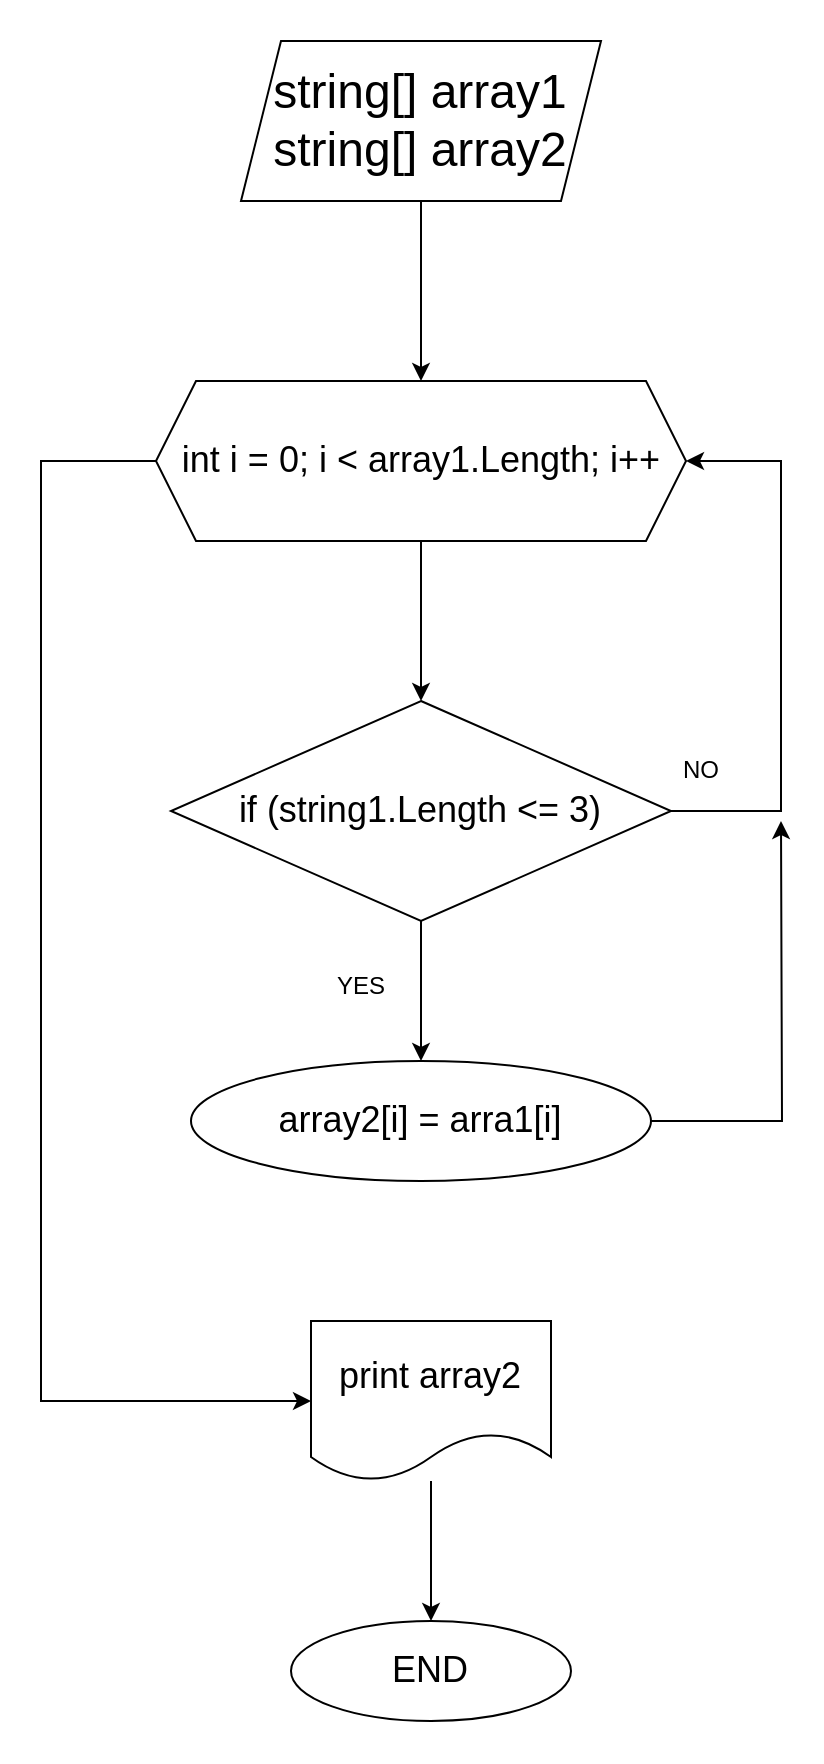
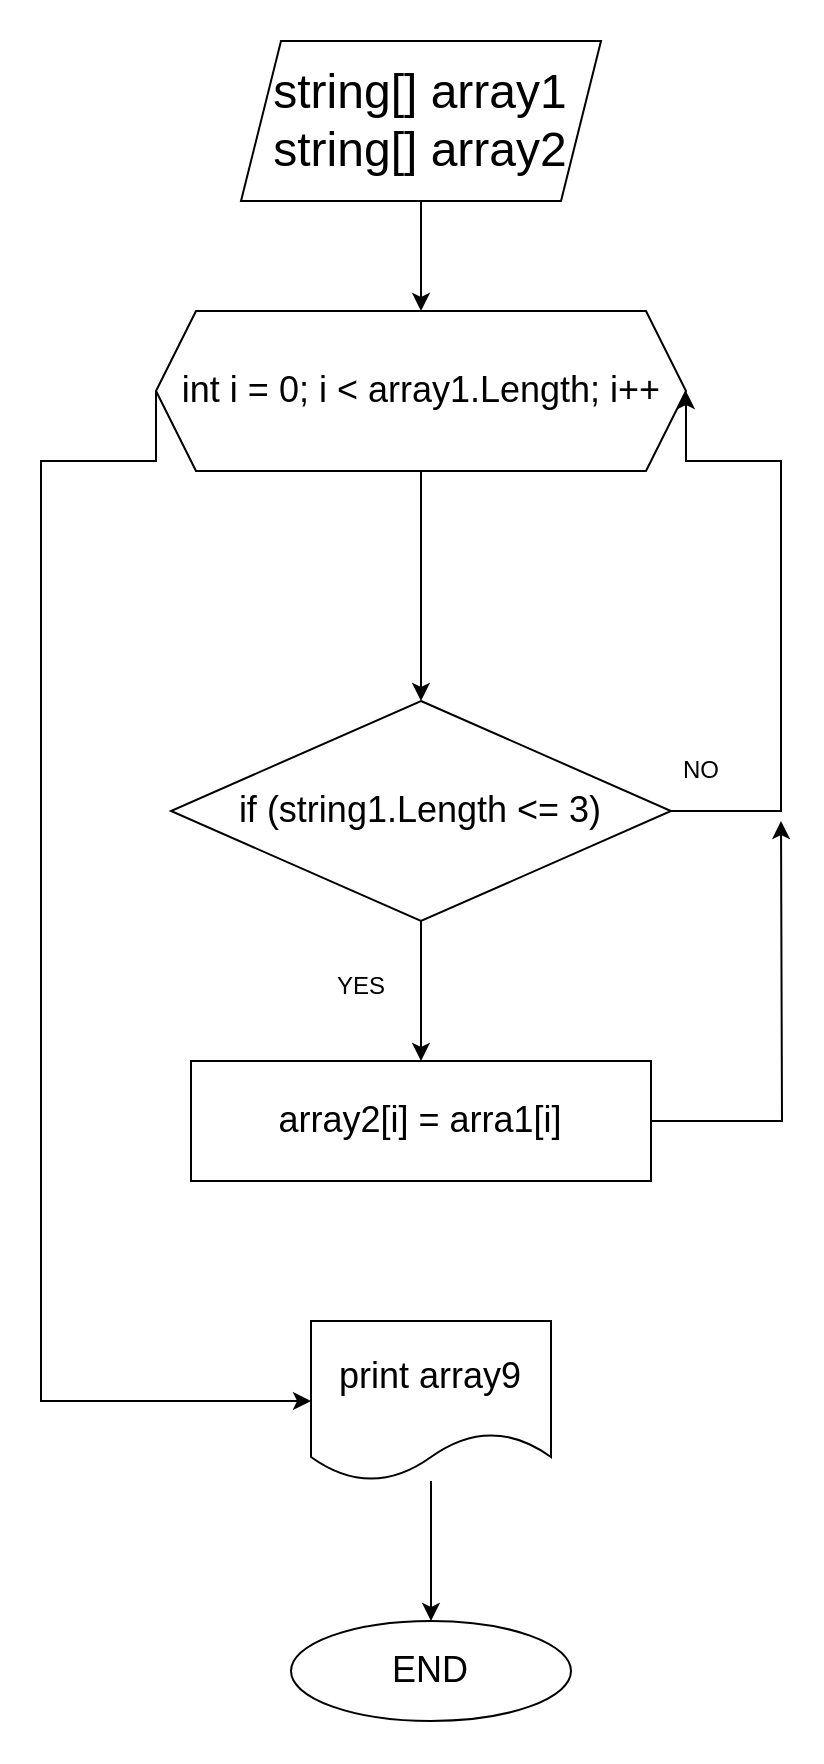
  <mxCell id="0" />
  <mxCell id="1" parent="0" />
  <mxCell id="2" style="edgeStyle=orthogonalEdgeStyle;rounded=0;orthogonalLoop=1;jettySize=auto;html=1;exitX=0.5;exitY=1;exitDx=0;exitDy=0;entryX=0.5;entryY=0;entryDx=0;entryDy=0;" edge="1" parent="1" source="3" target="6"><mxGeometry relative="1" as="geometry" /></mxCell>
  <mxCell id="3" value="&lt;font style=&quot;font-size: 24px;&quot;&gt;string[] array1&lt;br&gt;string[] array2&lt;/font&gt;" style="shape=parallelogram;perimeter=parallelogramPerimeter;whiteSpace=wrap;html=1;fixedSize=1;" vertex="1" parent="1"><mxGeometry x="120" y="20" width="180" height="80" as="geometry" /></mxCell>
  <mxCell id="4" style="edgeStyle=orthogonalEdgeStyle;rounded=0;orthogonalLoop=1;jettySize=auto;html=1;exitX=0.5;exitY=1;exitDx=0;exitDy=0;entryX=0.5;entryY=0;entryDx=0;entryDy=0;" edge="1" parent="1" source="6" target="9"><mxGeometry relative="1" as="geometry" /></mxCell>
  <mxCell id="5" style="edgeStyle=orthogonalEdgeStyle;rounded=0;orthogonalLoop=1;jettySize=auto;html=1;exitX=0;exitY=0.5;exitDx=0;exitDy=0;entryX=0;entryY=0.5;entryDx=0;entryDy=0;" edge="1" parent="1" source="6" target="15"><mxGeometry relative="1" as="geometry"><Array as="points"><mxPoint x="20" y="230" /><mxPoint x="20" y="700" /></Array></mxGeometry></mxCell>
- <mxCell id="6" value="&lt;font style=&quot;font-size: 18px;&quot;&gt;int i = 0; i &amp;lt; array1.Length; i++&lt;/font&gt;" style="shape=hexagon;perimeter=hexagonPerimeter2;whiteSpace=wrap;html=1;fixedSize=1;" vertex="1" parent="1"><mxGeometry x="77.5" y="190" width="265" height="80" as="geometry" /></mxCell>
+ <mxCell id="6" value="&lt;font style=&quot;font-size: 18px;&quot;&gt;int i = 0; i &amp;lt; array1.Length; i++&lt;/font&gt;" style="shape=hexagon;perimeter=hexagonPerimeter2;whiteSpace=wrap;html=1;fixedSize=1;" vertex="1" parent="1"><mxGeometry x="77.5" y="155" width="265" height="80" as="geometry" /></mxCell>
  <mxCell id="7" style="edgeStyle=orthogonalEdgeStyle;rounded=0;orthogonalLoop=1;jettySize=auto;html=1;exitX=1;exitY=0.5;exitDx=0;exitDy=0;entryX=1;entryY=0.5;entryDx=0;entryDy=0;" edge="1" parent="1" source="9" target="6"><mxGeometry relative="1" as="geometry"><Array as="points"><mxPoint x="390" y="405" /><mxPoint x="390" y="230" /></Array></mxGeometry></mxCell>
  <mxCell id="8" style="edgeStyle=orthogonalEdgeStyle;rounded=0;orthogonalLoop=1;jettySize=auto;html=1;exitX=0.5;exitY=1;exitDx=0;exitDy=0;entryX=0.5;entryY=0;entryDx=0;entryDy=0;" edge="1" parent="1" source="9" target="12"><mxGeometry relative="1" as="geometry" /></mxCell>
  <mxCell id="9" value="&lt;font style=&quot;font-size: 18px;&quot;&gt;if (string1.Length &amp;lt;= 3)&lt;/font&gt;" style="rhombus;whiteSpace=wrap;html=1;" vertex="1" parent="1"><mxGeometry x="85" y="350" width="250" height="110" as="geometry" /></mxCell>
  <mxCell id="10" value="NO" style="text;html=1;align=center;verticalAlign=middle;resizable=0;points=[];autosize=1;strokeColor=none;fillColor=none;" vertex="1" parent="1"><mxGeometry x="330" y="370" width="40" height="30" as="geometry" /></mxCell>
  <mxCell id="11" style="edgeStyle=orthogonalEdgeStyle;rounded=0;orthogonalLoop=1;jettySize=auto;html=1;" edge="1" parent="1" source="12"><mxGeometry relative="1" as="geometry"><mxPoint x="390" y="410" as="targetPoint" /></mxGeometry></mxCell>
- <mxCell id="12" value="&lt;font style=&quot;font-size: 18px;&quot;&gt;array2[i] = arra1[i]&lt;/font&gt;" style="ellipse;whiteSpace=wrap;html=1;" vertex="1" parent="1"><mxGeometry x="95" y="530" width="230" height="60" as="geometry" /></mxCell>
+ <mxCell id="12" value="&lt;font style=&quot;font-size: 18px;&quot;&gt;array2[i] = arra1[i]&lt;/font&gt;" style="rounded=0;whiteSpace=wrap;html=1;" vertex="1" parent="1"><mxGeometry x="95" y="530" width="230" height="60" as="geometry" /></mxCell>
  <mxCell id="13" value="YES" style="text;html=1;align=center;verticalAlign=middle;resizable=0;points=[];autosize=1;strokeColor=none;fillColor=none;" vertex="1" parent="1"><mxGeometry x="155" y="478" width="50" height="30" as="geometry" /></mxCell>
  <mxCell id="14" style="edgeStyle=orthogonalEdgeStyle;rounded=0;orthogonalLoop=1;jettySize=auto;html=1;entryX=0.5;entryY=0;entryDx=0;entryDy=0;" edge="1" parent="1" source="15" target="16"><mxGeometry relative="1" as="geometry" /></mxCell>
- <mxCell id="15" value="&lt;font style=&quot;font-size: 18px;&quot;&gt;print array2&lt;/font&gt;" style="shape=document;whiteSpace=wrap;html=1;boundedLbl=1;" vertex="1" parent="1"><mxGeometry x="155" y="660" width="120" height="80" as="geometry" /></mxCell>
+ <mxCell id="15" value="&lt;font style=&quot;font-size: 18px;&quot;&gt;print array9&lt;/font&gt;" style="shape=document;whiteSpace=wrap;html=1;boundedLbl=1;" vertex="1" parent="1"><mxGeometry x="155" y="660" width="120" height="80" as="geometry" /></mxCell>
  <mxCell id="16" value="&lt;font style=&quot;font-size: 18px;&quot;&gt;END&lt;/font&gt;" style="ellipse;whiteSpace=wrap;html=1;" vertex="1" parent="1"><mxGeometry x="145" y="810" width="140" height="50" as="geometry" /></mxCell>
